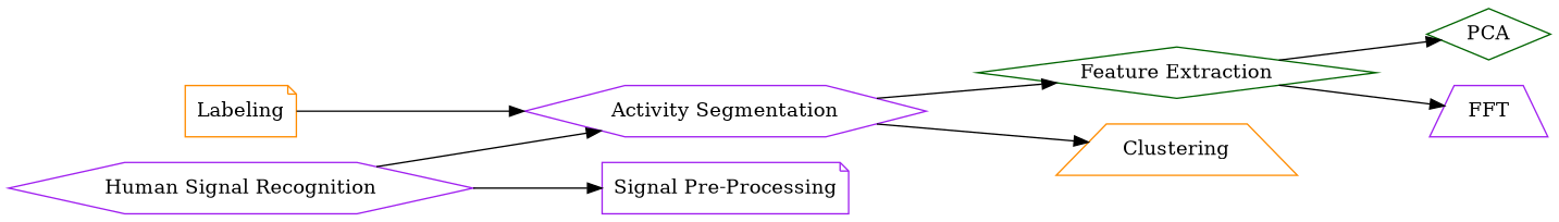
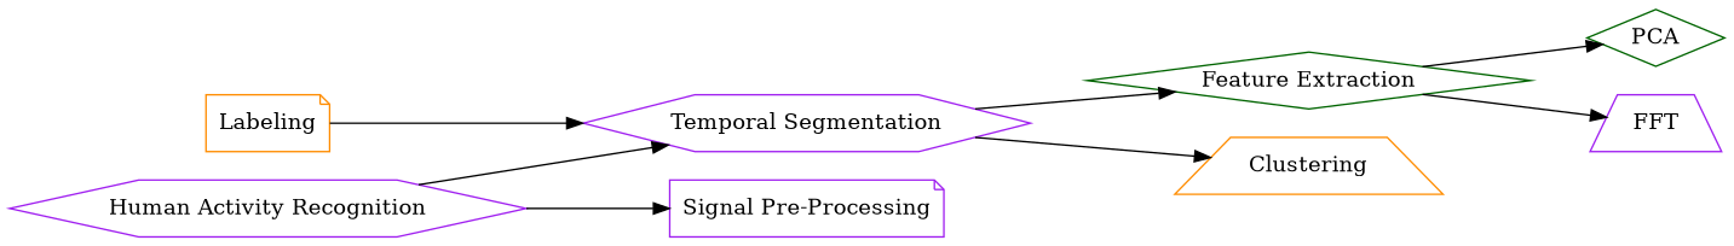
  digraph {
    rankdir=LR
    node [color=purple shape=hexagon]
-   n1 [label="Human Signal Recognition"]
-   n2 [label="Activity Segmentation"]
+   n1 [label="Human Activity Recognition"]
+   n2 [label="Temporal Segmentation"]
    n3 [label="Signal Pre-Processing" shape=note]
    n4 [color=darkgreen label="Feature Extraction" shape=diamond]
    Clustering [color=darkorange shape=trapezium]
    PCA [color=darkgreen shape=diamond]
    FFT [shape=trapezium]
    Labeling [color=darkorange shape=note]
    n1 -> n2
    n1 -> n3
    n2 -> n4
    n2 -> Clustering
    n4 -> PCA
    n4 -> FFT
    Labeling -> n2
  }
